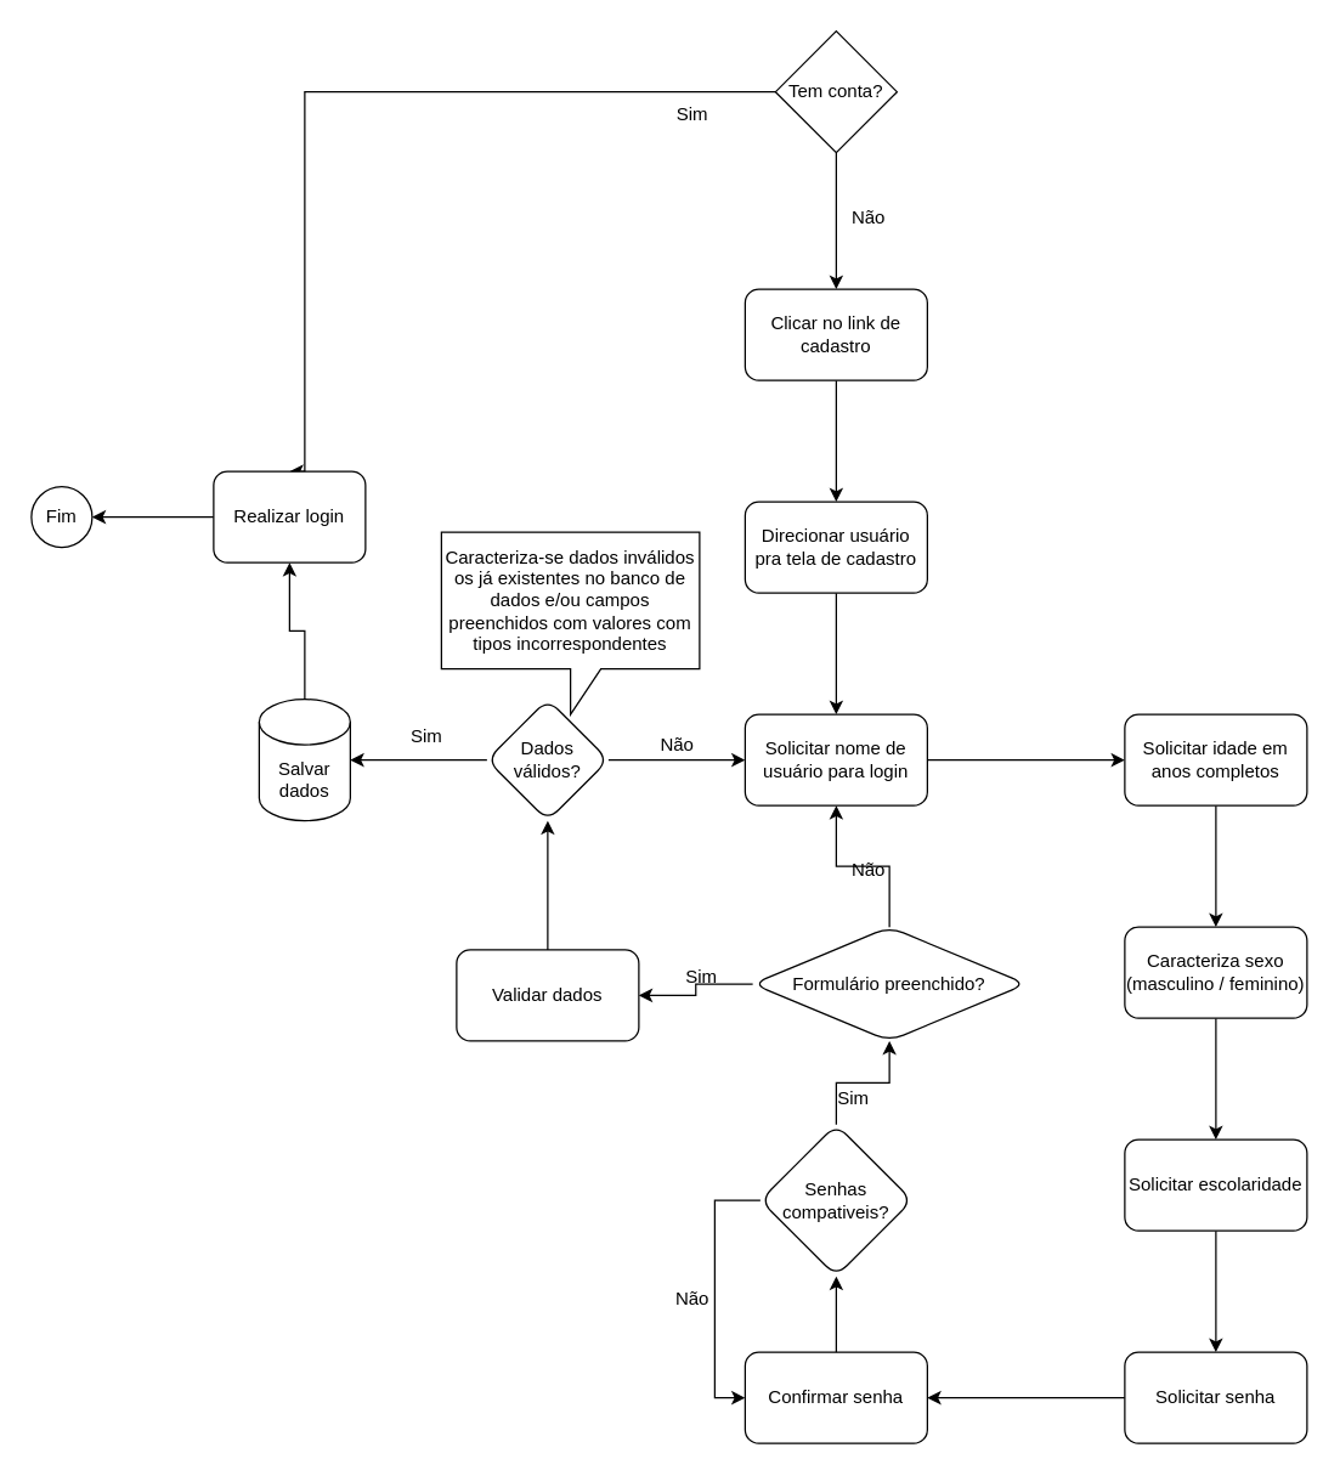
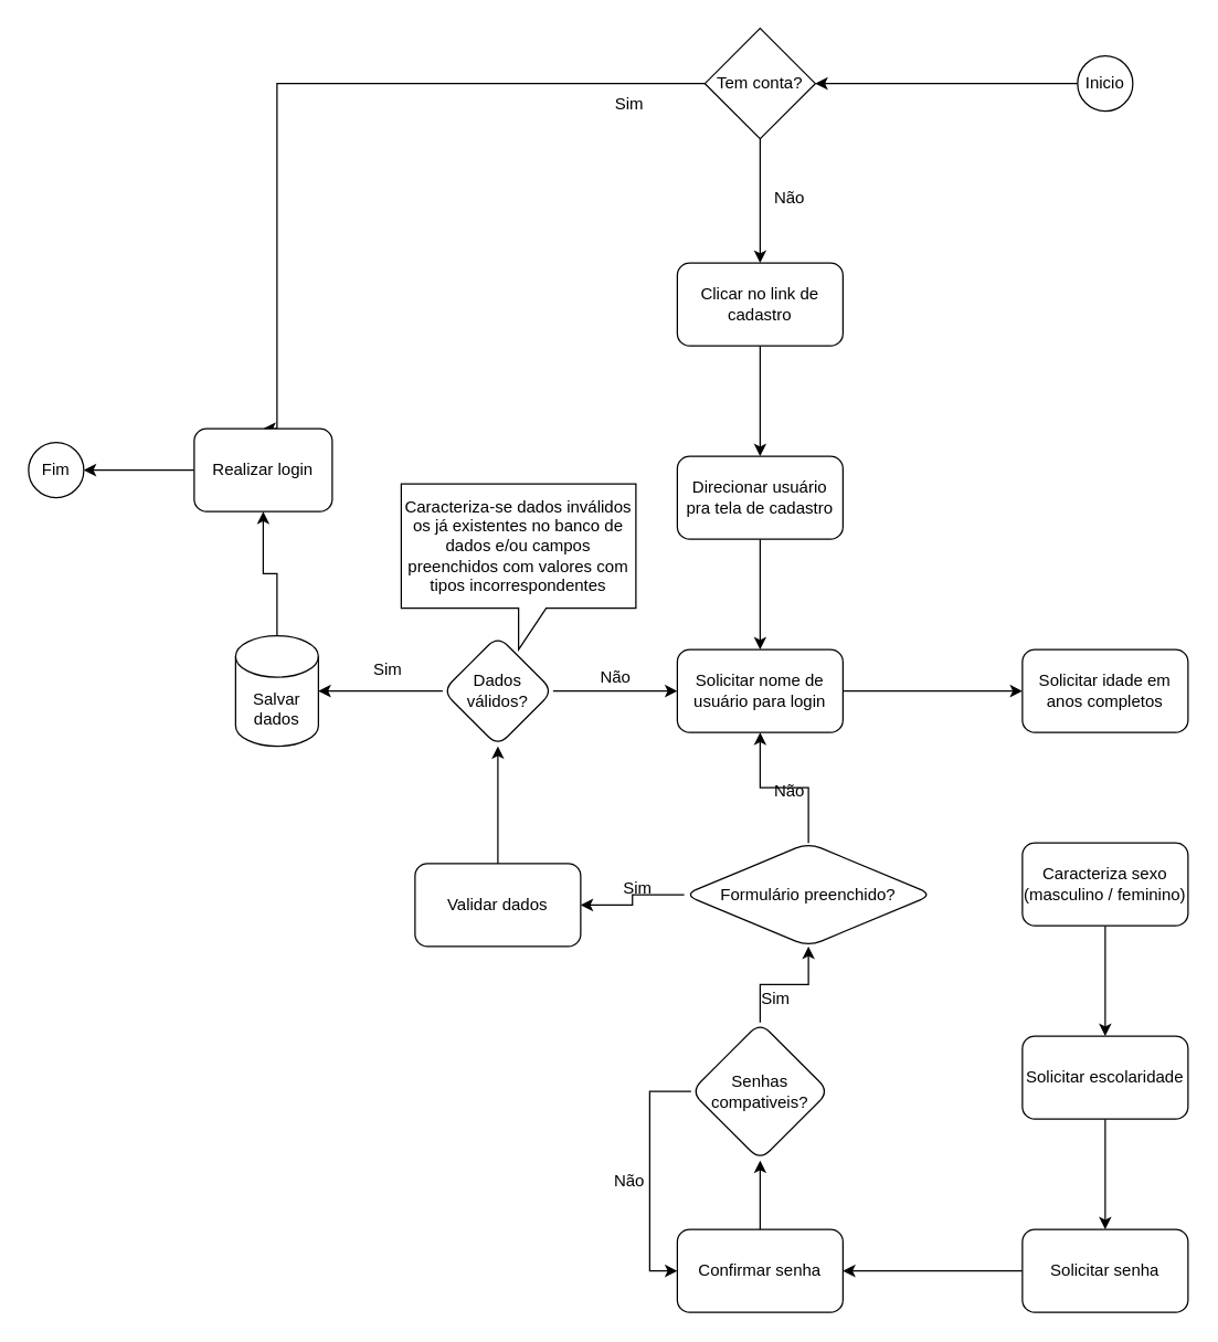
  <mxCell id="0" />
  <mxCell id="1" parent="0" />
+ <mxCell id="2" value="" style="edgeStyle=orthogonalEdgeStyle;rounded=0;orthogonalLoop=1;jettySize=auto;html=1;" edge="1" parent="1" source="3" target="6"><mxGeometry relative="1" as="geometry" /></mxCell>
+ <mxCell id="3" value="Inicio" style="ellipse;whiteSpace=wrap;html=1;aspect=fixed;" vertex="1" parent="1"><mxGeometry x="780" y="40" width="40" height="40" as="geometry" /></mxCell>
  <mxCell id="4" value="" style="edgeStyle=orthogonalEdgeStyle;rounded=0;orthogonalLoop=1;jettySize=auto;html=1;" edge="1" parent="1" source="6" target="9"><mxGeometry relative="1" as="geometry" /></mxCell>
  <mxCell id="5" style="edgeStyle=orthogonalEdgeStyle;rounded=0;orthogonalLoop=1;jettySize=auto;html=1;entryX=0.5;entryY=0;entryDx=0;entryDy=0;" edge="1" parent="1" source="6" target="45"><mxGeometry relative="1" as="geometry"><Array as="points"><mxPoint x="200" y="60" /></Array></mxGeometry></mxCell>
  <mxCell id="6" value="Tem conta?" style="rhombus;whiteSpace=wrap;html=1;" vertex="1" parent="1"><mxGeometry x="510" y="20" width="80" height="80" as="geometry" /></mxCell>
  <mxCell id="7" value="Fim" style="ellipse;whiteSpace=wrap;html=1;aspect=fixed;fillColor=#FFFFFF;" vertex="1" parent="1"><mxGeometry x="20" y="320" width="40" height="40" as="geometry" /></mxCell>
  <mxCell id="8" value="" style="edgeStyle=orthogonalEdgeStyle;rounded=0;orthogonalLoop=1;jettySize=auto;html=1;" edge="1" parent="1" source="9" target="12"><mxGeometry relative="1" as="geometry" /></mxCell>
  <mxCell id="9" value="Clicar no link de cadastro" style="rounded=1;whiteSpace=wrap;html=1;" vertex="1" parent="1"><mxGeometry x="490" y="190" width="120" height="60" as="geometry" /></mxCell>
  <mxCell id="10" value="Não" style="text;html=1;align=center;verticalAlign=middle;resizable=0;points=[];autosize=1;strokeColor=none;fillColor=none;" vertex="1" parent="1"><mxGeometry x="546" y="128" width="50" height="30" as="geometry" /></mxCell>
  <mxCell id="11" value="" style="edgeStyle=orthogonalEdgeStyle;rounded=0;orthogonalLoop=1;jettySize=auto;html=1;" edge="1" parent="1" source="12" target="14"><mxGeometry relative="1" as="geometry" /></mxCell>
  <mxCell id="12" value="Direcionar usuário pra tela de cadastro" style="whiteSpace=wrap;html=1;rounded=1;" vertex="1" parent="1"><mxGeometry x="490" y="330" width="120" height="60" as="geometry" /></mxCell>
  <mxCell id="13" value="" style="edgeStyle=orthogonalEdgeStyle;rounded=0;orthogonalLoop=1;jettySize=auto;html=1;" edge="1" parent="1" source="14" target="16"><mxGeometry relative="1" as="geometry" /></mxCell>
  <mxCell id="14" value="Solicitar nome de usuário para login" style="rounded=1;whiteSpace=wrap;html=1;" vertex="1" parent="1"><mxGeometry x="490" y="470" width="120" height="60" as="geometry" /></mxCell>
- <mxCell id="15" value="" style="edgeStyle=orthogonalEdgeStyle;rounded=0;orthogonalLoop=1;jettySize=auto;html=1;" edge="1" parent="1" source="16" target="18"><mxGeometry relative="1" as="geometry" /></mxCell>
  <mxCell id="16" value="Solicitar idade em anos completos" style="rounded=1;whiteSpace=wrap;html=1;" vertex="1" parent="1"><mxGeometry x="740" y="470" width="120" height="60" as="geometry" /></mxCell>
  <mxCell id="17" value="" style="edgeStyle=orthogonalEdgeStyle;rounded=0;orthogonalLoop=1;jettySize=auto;html=1;" edge="1" parent="1" source="18" target="20"><mxGeometry relative="1" as="geometry" /></mxCell>
  <mxCell id="18" value="Caracteriza sexo (masculino / feminino)" style="rounded=1;whiteSpace=wrap;html=1;" vertex="1" parent="1"><mxGeometry x="740" y="610" width="120" height="60" as="geometry" /></mxCell>
  <mxCell id="19" value="" style="edgeStyle=orthogonalEdgeStyle;rounded=0;orthogonalLoop=1;jettySize=auto;html=1;" edge="1" parent="1" source="20" target="22"><mxGeometry relative="1" as="geometry" /></mxCell>
  <mxCell id="20" value="Solicitar escolaridade" style="rounded=1;whiteSpace=wrap;html=1;" vertex="1" parent="1"><mxGeometry x="740" y="750" width="120" height="60" as="geometry" /></mxCell>
  <mxCell id="21" value="" style="edgeStyle=orthogonalEdgeStyle;rounded=0;orthogonalLoop=1;jettySize=auto;html=1;" edge="1" parent="1" source="22" target="24"><mxGeometry relative="1" as="geometry" /></mxCell>
  <mxCell id="22" value="Solicitar senha" style="rounded=1;whiteSpace=wrap;html=1;" vertex="1" parent="1"><mxGeometry x="740" y="890" width="120" height="60" as="geometry" /></mxCell>
  <mxCell id="23" value="" style="edgeStyle=orthogonalEdgeStyle;rounded=0;orthogonalLoop=1;jettySize=auto;html=1;" edge="1" parent="1" source="24" target="27"><mxGeometry relative="1" as="geometry" /></mxCell>
  <mxCell id="24" value="Confirmar senha" style="rounded=1;whiteSpace=wrap;html=1;" vertex="1" parent="1"><mxGeometry x="490" y="890" width="120" height="60" as="geometry" /></mxCell>
  <mxCell id="25" value="" style="edgeStyle=orthogonalEdgeStyle;rounded=0;orthogonalLoop=1;jettySize=auto;html=1;" edge="1" parent="1" source="27" target="30"><mxGeometry relative="1" as="geometry" /></mxCell>
  <mxCell id="26" style="edgeStyle=orthogonalEdgeStyle;rounded=0;orthogonalLoop=1;jettySize=auto;html=1;entryX=0;entryY=0.5;entryDx=0;entryDy=0;" edge="1" parent="1" source="27" target="24"><mxGeometry relative="1" as="geometry"><Array as="points"><mxPoint x="470" y="790" /><mxPoint x="470" y="920" /></Array></mxGeometry></mxCell>
  <mxCell id="27" value="Senhas compativeis?" style="rhombus;whiteSpace=wrap;html=1;rounded=1;" vertex="1" parent="1"><mxGeometry x="500" y="740" width="100" height="100" as="geometry" /></mxCell>
  <mxCell id="28" style="edgeStyle=orthogonalEdgeStyle;rounded=0;orthogonalLoop=1;jettySize=auto;html=1;" edge="1" parent="1" source="30" target="14"><mxGeometry relative="1" as="geometry" /></mxCell>
  <mxCell id="29" value="" style="edgeStyle=orthogonalEdgeStyle;rounded=0;orthogonalLoop=1;jettySize=auto;html=1;" edge="1" parent="1" source="30" target="35"><mxGeometry relative="1" as="geometry" /></mxCell>
  <mxCell id="30" value="Formulário preenchido?" style="rhombus;whiteSpace=wrap;html=1;rounded=1;" vertex="1" parent="1"><mxGeometry x="495" y="610" width="180" height="75" as="geometry" /></mxCell>
  <mxCell id="31" value="Não" style="text;html=1;align=center;verticalAlign=middle;resizable=0;points=[];autosize=1;strokeColor=none;fillColor=none;" vertex="1" parent="1"><mxGeometry x="430" y="840" width="50" height="30" as="geometry" /></mxCell>
  <mxCell id="32" value="Sim" style="text;html=1;align=center;verticalAlign=middle;resizable=0;points=[];autosize=1;strokeColor=none;fillColor=none;" vertex="1" parent="1"><mxGeometry x="541" y="708" width="40" height="30" as="geometry" /></mxCell>
  <mxCell id="33" value="Não" style="text;html=1;align=center;verticalAlign=middle;resizable=0;points=[];autosize=1;strokeColor=none;fillColor=none;" vertex="1" parent="1"><mxGeometry x="546" y="558" width="50" height="30" as="geometry" /></mxCell>
  <mxCell id="34" value="" style="edgeStyle=orthogonalEdgeStyle;rounded=0;orthogonalLoop=1;jettySize=auto;html=1;" edge="1" parent="1" source="35" target="37"><mxGeometry relative="1" as="geometry" /></mxCell>
  <mxCell id="35" value="Validar dados" style="whiteSpace=wrap;html=1;rounded=1;" vertex="1" parent="1"><mxGeometry x="300" y="625" width="120" height="60" as="geometry" /></mxCell>
  <mxCell id="36" value="" style="edgeStyle=orthogonalEdgeStyle;rounded=0;orthogonalLoop=1;jettySize=auto;html=1;" edge="1" parent="1" source="37" target="14"><mxGeometry relative="1" as="geometry" /></mxCell>
  <mxCell id="37" value="Dados válidos?" style="rhombus;whiteSpace=wrap;html=1;rounded=1;" vertex="1" parent="1"><mxGeometry x="320" y="460" width="80" height="80" as="geometry" /></mxCell>
  <mxCell id="38" value="Não" style="text;html=1;align=center;verticalAlign=middle;resizable=0;points=[];autosize=1;strokeColor=none;fillColor=none;" vertex="1" parent="1"><mxGeometry x="420" y="475" width="50" height="30" as="geometry" /></mxCell>
  <mxCell id="39" value="Sim" style="text;html=1;align=center;verticalAlign=middle;resizable=0;points=[];autosize=1;strokeColor=none;fillColor=none;" vertex="1" parent="1"><mxGeometry x="441" y="628" width="40" height="30" as="geometry" /></mxCell>
  <mxCell id="40" value="" style="edgeStyle=orthogonalEdgeStyle;rounded=0;orthogonalLoop=1;jettySize=auto;html=1;" edge="1" parent="1" source="41" target="45"><mxGeometry relative="1" as="geometry" /></mxCell>
  <mxCell id="41" value="Salvar dados" style="shape=cylinder3;whiteSpace=wrap;html=1;boundedLbl=1;backgroundOutline=1;size=15;" vertex="1" parent="1"><mxGeometry x="170" y="460" width="60" height="80" as="geometry" /></mxCell>
  <mxCell id="42" style="edgeStyle=orthogonalEdgeStyle;rounded=0;orthogonalLoop=1;jettySize=auto;html=1;entryX=1;entryY=0.5;entryDx=0;entryDy=0;entryPerimeter=0;" edge="1" parent="1" source="37" target="41"><mxGeometry relative="1" as="geometry" /></mxCell>
  <mxCell id="43" value="Sim" style="text;html=1;align=center;verticalAlign=middle;resizable=0;points=[];autosize=1;strokeColor=none;fillColor=none;" vertex="1" parent="1"><mxGeometry y="470" width="40" height="30" as="geometry" x="260" /></mxCell>
  <mxCell id="44" style="edgeStyle=orthogonalEdgeStyle;rounded=0;orthogonalLoop=1;jettySize=auto;html=1;entryX=1;entryY=0.5;entryDx=0;entryDy=0;" edge="1" parent="1" source="45" target="7"><mxGeometry relative="1" as="geometry" /></mxCell>
  <mxCell id="45" value="Realizar login" style="rounded=1;whiteSpace=wrap;html=1;" vertex="1" parent="1"><mxGeometry x="140" y="310" width="100" height="60" as="geometry" /></mxCell>
  <mxCell id="46" value="Sim" style="text;html=1;align=center;verticalAlign=middle;resizable=0;points=[];autosize=1;strokeColor=none;fillColor=none;" vertex="1" parent="1"><mxGeometry x="435" y="60" width="40" height="30" as="geometry" /></mxCell>
  <mxCell id="47" value="Caracteriza-se dados inválidos os já existentes no banco de dados e/ou campos preenchidos com valores com tipos incorrespondentes" style="shape=callout;whiteSpace=wrap;html=1;perimeter=calloutPerimeter;" vertex="1" parent="1"><mxGeometry x="290" y="350" width="170" height="120" as="geometry" /></mxCell>
